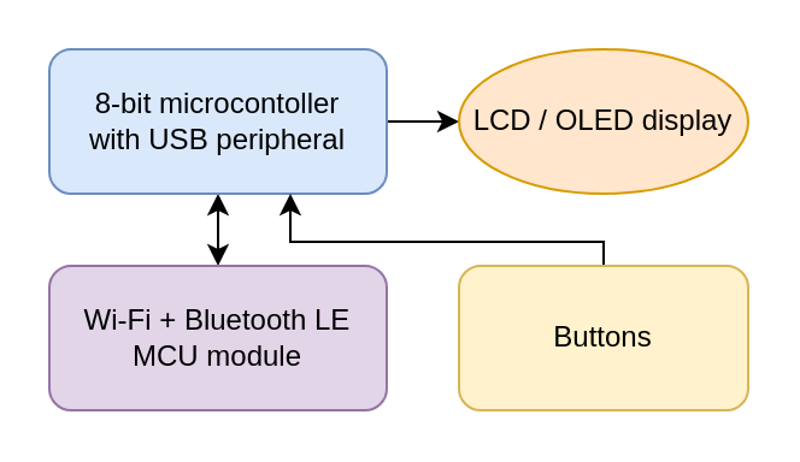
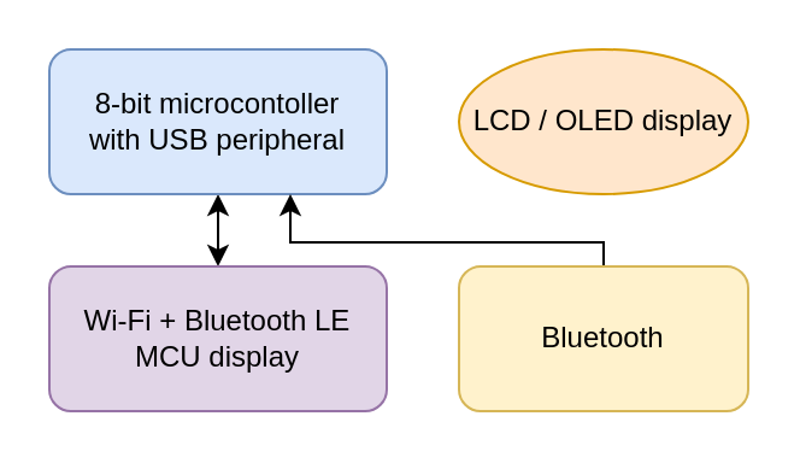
  <mxCell id="0" />
  <mxCell id="1" parent="0" />
  <mxCell id="2" value="" style="edgeStyle=orthogonalEdgeStyle;rounded=0;orthogonalLoop=1;jettySize=auto;html=1;startArrow=classic;startFill=1;" edge="1" parent="1" source="3" target="5"><mxGeometry relative="1" as="geometry" /></mxCell>
- <mxCell id="3" value="Wi-Fi + Bluetooth LE MCU module" style="rounded=1;whiteSpace=wrap;html=1;fillColor=#e1d5e7;strokeColor=#9673a6;" vertex="1" parent="1"><mxGeometry x="20" y="110" width="140" height="60" as="geometry" /></mxCell>
- <mxCell id="4" value="" style="edgeStyle=orthogonalEdgeStyle;rounded=0;orthogonalLoop=1;jettySize=auto;html=1;" edge="1" parent="1" source="5" target="6"><mxGeometry relative="1" as="geometry" /></mxCell>
+ <mxCell id="3" value="Wi-Fi + Bluetooth LE MCU display" style="rounded=1;whiteSpace=wrap;html=1;fillColor=#e1d5e7;strokeColor=#9673a6;" vertex="1" parent="1"><mxGeometry x="20" y="110" width="140" height="60" as="geometry" /></mxCell>
  <mxCell id="5" value="8-bit microcontoller&lt;br&gt;with USB peripheral" style="rounded=1;whiteSpace=wrap;html=1;fillColor=#dae8fc;strokeColor=#6c8ebf;" vertex="1" parent="1"><mxGeometry x="20" y="20" width="140" height="60" as="geometry" /></mxCell>
  <mxCell id="6" value="LCD / OLED display" style="ellipse;whiteSpace=wrap;html=1;fillColor=#ffe6cc;strokeColor=#d79b00;" vertex="1" parent="1"><mxGeometry x="190" y="20" width="120" height="60" as="geometry" /></mxCell>
  <mxCell id="7" style="edgeStyle=orthogonalEdgeStyle;rounded=0;orthogonalLoop=1;jettySize=auto;html=1;" edge="1" parent="1" source="8"><mxGeometry relative="1" as="geometry"><mxPoint x="120" y="80" as="targetPoint" /><Array as="points"><mxPoint x="120" y="100" /><mxPoint x="120" y="80" /></Array></mxGeometry></mxCell>
- <mxCell id="8" value="Buttons" style="rounded=1;whiteSpace=wrap;html=1;fillColor=#fff2cc;strokeColor=#d6b656;" vertex="1" parent="1"><mxGeometry x="190" y="110" width="120" height="60" as="geometry" /></mxCell>
+ <mxCell id="8" value="Bluetooth" style="rounded=1;whiteSpace=wrap;html=1;fillColor=#fff2cc;strokeColor=#d6b656;" vertex="1" parent="1"><mxGeometry x="190" y="110" width="120" height="60" as="geometry" /></mxCell>
